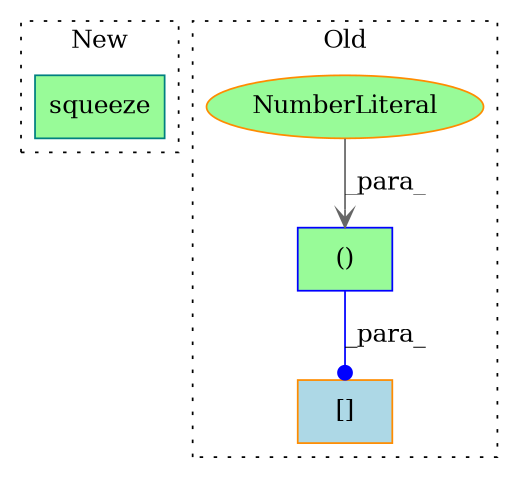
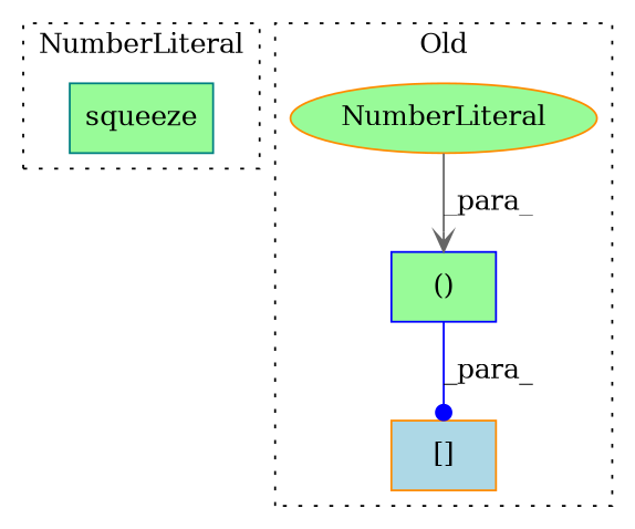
  digraph {
    node [shape=box style=filled fillcolor=palegreen color=darkorange]
    n1 [a=32 l="8,1" label=squeeze s="3164,3178" color=teal]
    n2 [a=2 l="12,2" label="[]" s="3303,3397" fillcolor=lightblue]
    n3 [a=106 l=82 label="()" s=3315 color=blue]
    n4 [a=34 l=1 label=NumberLiteral s=3373 shape=ellipse]
    subgraph cluster_1 {
-     label=New
+     label=NumberLiteral
      style=dotted
      n1
    }
    subgraph cluster_2 {
      label=Old
      style=dotted
      n2
      n3
      n4
    }
    n3 -> n2 [label=_para_ color=blue arrowhead=dot]
    n4 -> n3 [label=_para_ color=gray40 arrowhead=vee]
  }
